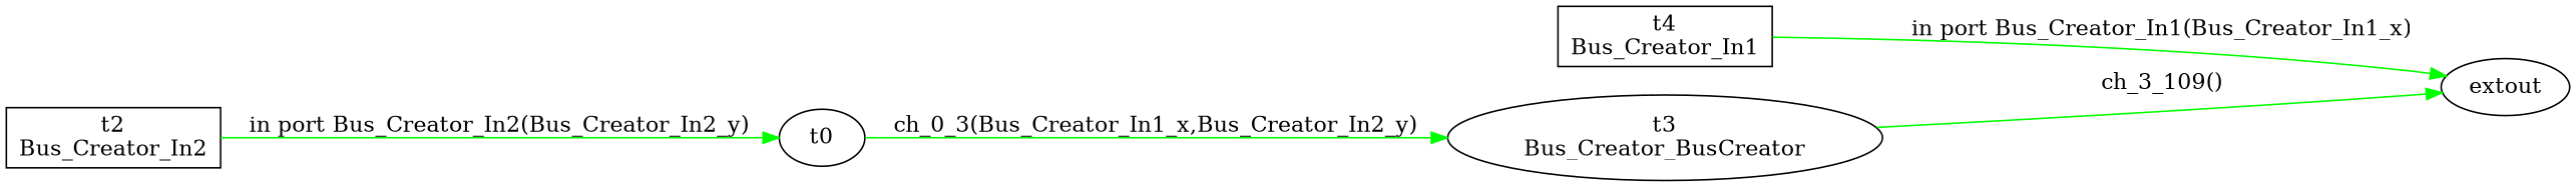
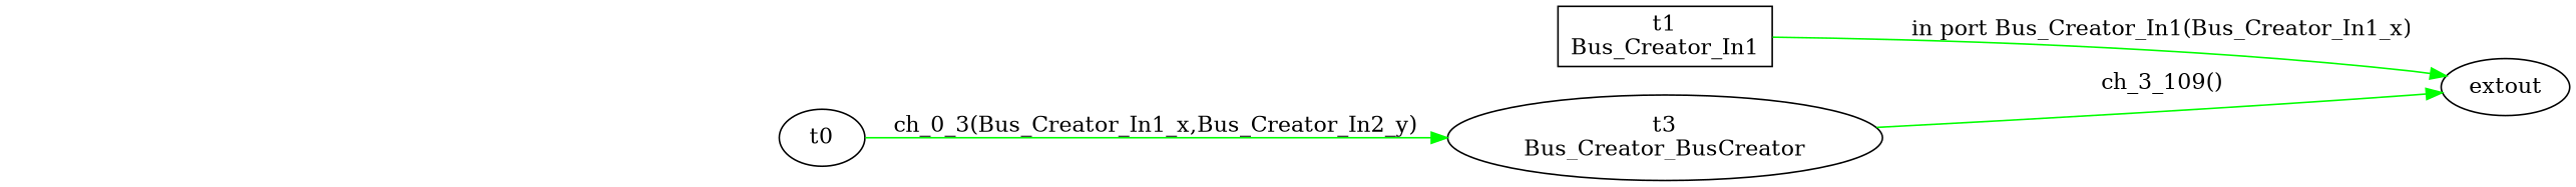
  digraph {
    rankdir=LR
    edge [color=green]
    n1 [label="t3\nBus_Creator_BusCreator"]
    n2 [label=extout]
    t0
-   n4 [label="t4\nBus_Creator_In1" shape=box]
-   n5 [label="t2\nBus_Creator_In2" shape=box]
+   n4 [label="t1\nBus_Creator_In1" shape=box]
    n1 -> n2 [label="ch_3_109()"]
    t0 -> n1 [label="ch_0_3(Bus_Creator_In1_x,Bus_Creator_In2_y)"]
    n4 -> n2 [label="in port Bus_Creator_In1(Bus_Creator_In1_x)"]
-   n5 -> t0 [label="in port Bus_Creator_In2(Bus_Creator_In2_y)"]
  }
